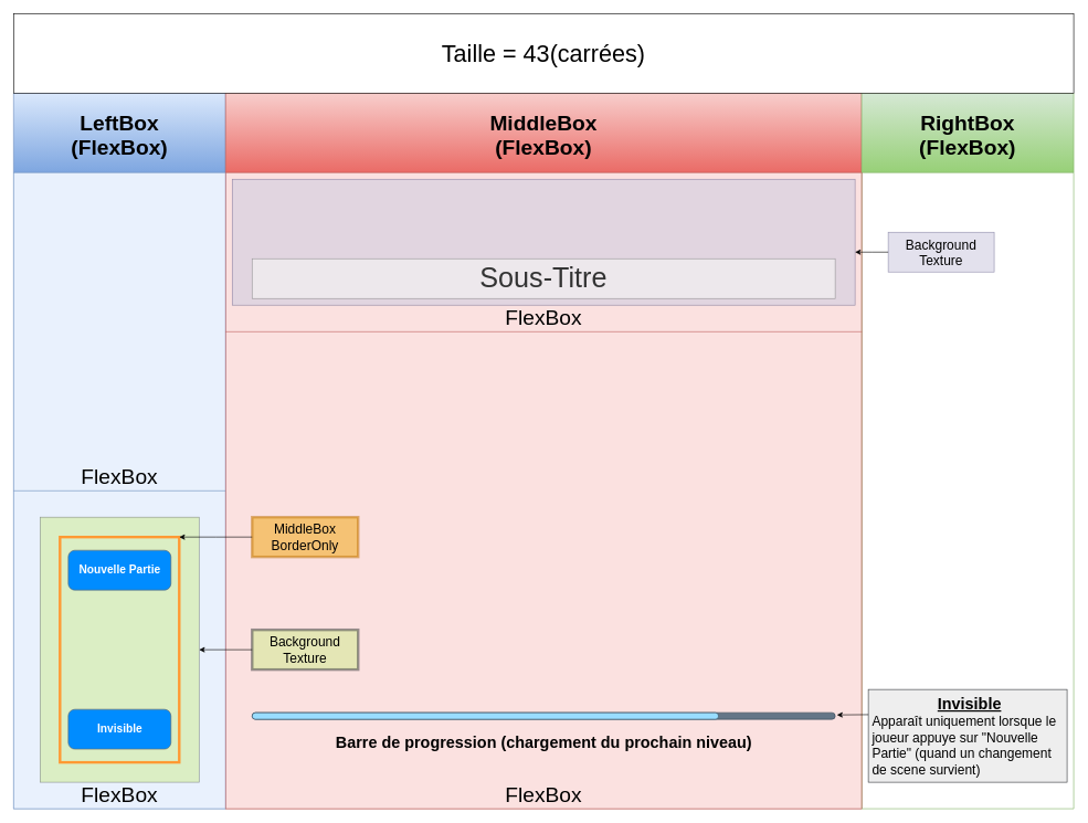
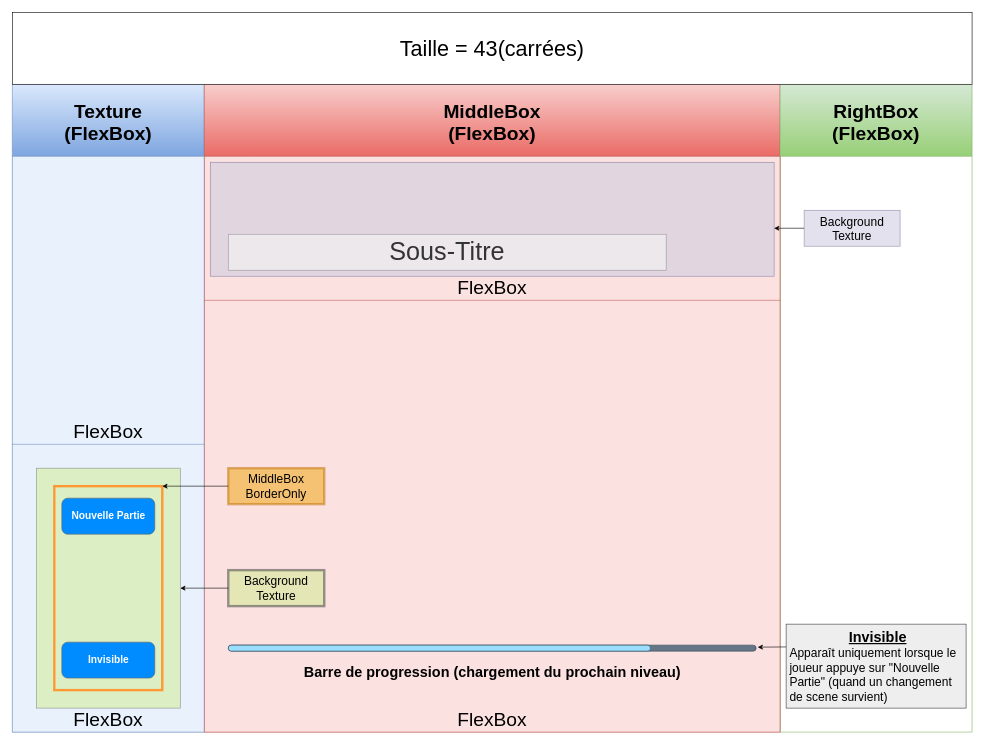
  <mxCell id="0" />
  <mxCell id="1" value="Frame" style="locked=1;" parent="0" />
- <mxCell id="2" value="LeftBox&#10;(FlexBox)" style="swimlane;startSize=120;fontSize=32;fillColor=#dae8fc;strokeColor=#6c8ebf;gradientColor=#7ea6e0;" parent="1" vertex="1"><mxGeometry y="140" width="320" height="1080" as="geometry" x="20" /></mxCell>
+ <mxCell id="2" value="Texture&#10;(FlexBox)" style="swimlane;startSize=120;fontSize=32;fillColor=#dae8fc;strokeColor=#6c8ebf;gradientColor=#7ea6e0;" parent="1" vertex="1"><mxGeometry y="140" width="320" height="1080" as="geometry" x="20" /></mxCell>
  <mxCell id="3" value="MiddleBox&#10;(FlexBox)" style="swimlane;startSize=120;fontSize=32;fillColor=#f8cecc;strokeColor=#b85450;gradientColor=#ea6b66;" parent="1" vertex="1"><mxGeometry x="340" y="140" width="960" height="1080" as="geometry" /></mxCell>
  <mxCell id="4" value="RightBox&#10;(FlexBox)" style="swimlane;startSize=120;fontSize=32;fillColor=#d5e8d4;gradientColor=#97d077;strokeColor=#82b366;" parent="1" vertex="1"><mxGeometry x="1300" y="140" width="320" height="1080" as="geometry" /></mxCell>
  <mxCell id="5" value="Taille = 43(carrées)" style="rounded=0;whiteSpace=wrap;html=1;fontSize=36;" parent="1" vertex="1"><mxGeometry width="1600" height="120" as="geometry" x="20" y="20" /></mxCell>
  <mxCell id="6" value="SubFrames" style="locked=1;" parent="0" />
  <mxCell id="7" value="FlexBox" style="rounded=0;whiteSpace=wrap;html=1;fontSize=32;fillColor=#dae8fc;strokeColor=#6c8ebf;verticalAlign=bottom;opacity=60;" parent="6" vertex="1"><mxGeometry y="740" width="320" height="480" as="geometry" x="20" /></mxCell>
  <mxCell id="8" value="FlexBox" style="rounded=0;whiteSpace=wrap;html=1;fontSize=32;fillColor=#dae8fc;strokeColor=#6c8ebf;verticalAlign=bottom;opacity=60;" parent="6" vertex="1"><mxGeometry y="260" width="320" height="480" as="geometry" x="20" /></mxCell>
  <mxCell id="9" value="FlexBox" style="rounded=0;whiteSpace=wrap;html=1;fontSize=32;fillColor=#f8cecc;strokeColor=#b85450;verticalAlign=bottom;opacity=60;" vertex="1" parent="6"><mxGeometry x="340" y="260" width="960" height="240" as="geometry" /></mxCell>
  <mxCell id="10" value="FlexBox" style="rounded=0;whiteSpace=wrap;fontSize=32;fillColor=#f8cecc;strokeColor=#b85450;verticalAlign=bottom;html=1;opacity=60;" vertex="1" parent="6"><mxGeometry x="340" y="500" width="960" height="720" as="geometry" /></mxCell>
  <mxCell id="11" style="" parent="0" />
  <mxCell id="12" value="" style="rounded=0;whiteSpace=wrap;fontSize=20;fillColor=#cdeb8b;strokeColor=#36393d;verticalAlign=bottom;horizontal=1;fontStyle=0;fontFamily=Helvetica;opacity=50;" parent="11" vertex="1"><mxGeometry x="60" y="780" width="240" height="400" as="geometry" /></mxCell>
  <mxCell id="13" value="" style="rounded=0;whiteSpace=wrap;html=1;fontSize=42;strokeColor=#56517e;opacity=60;fillColor=#d0cee2;" vertex="1" parent="11"><mxGeometry x="350" y="270" width="940" height="190" as="geometry" /></mxCell>
  <mxCell id="14" value="Background2" style="" parent="0" />
  <mxCell id="15" value="" style="rounded=0;whiteSpace=wrap;html=1;fontSize=20;fillColor=none;strokeColor=#FF9933;verticalAlign=bottom;strokeWidth=4;fontFamily=Helvetica;" parent="14" vertex="1"><mxGeometry x="90" y="810" width="180" height="340" as="geometry" /></mxCell>
  <mxCell id="16" value="Containers" style="" parent="0" />
- <mxCell id="17" value="Sous-Titre" style="rounded=0;whiteSpace=wrap;html=1;fontSize=42;fontColor=#333333;strokeColor=#666666;opacity=60;fillColor=#f5f5f5;" vertex="1" parent="16"><mxGeometry x="380" y="390" width="880" height="60" as="geometry" /></mxCell>
+ <mxCell id="17" value="Sous-Titre" style="rounded=0;whiteSpace=wrap;html=1;fontSize=42;fontColor=#333333;strokeColor=#666666;opacity=60;fillColor=#f5f5f5;" vertex="1" parent="16"><mxGeometry x="380" y="390" width="730" height="60" as="geometry" /></mxCell>
  <mxCell id="18" value="Buttons" style="" parent="0" />
  <mxCell id="19" value="(Bouton)&lt;br&gt;Quitter" style="strokeWidth=1;shadow=0;dashed=0;align=center;html=1;shape=mxgraph.mockup.buttons.button;strokeColor=#82b366;mainText=;buttonStyle=round;fontSize=17;fontStyle=1;fillColor=#d5e8d4;whiteSpace=wrap;" parent="18" vertex="1"><mxGeometry x="110" y="1080" width="140" height="40" as="geometry" /></mxCell>
  <mxCell id="20" value="(Bouton)&lt;br&gt;Nouvelle Partie" style="strokeWidth=1;shadow=0;dashed=0;align=center;html=1;shape=mxgraph.mockup.buttons.button;strokeColor=#82b366;mainText=;buttonStyle=round;fontSize=17;fontStyle=1;fillColor=#d5e8d4;whiteSpace=wrap;" parent="18" vertex="1"><mxGeometry x="110" y="840" width="140" height="40" as="geometry" /></mxCell>
  <mxCell id="21" value="Nouvelle Partie" style="strokeWidth=1;shadow=0;dashed=0;align=center;html=1;shape=mxgraph.mockup.buttons.button;strokeColor=#666666;fontColor=#ffffff;mainText=;buttonStyle=round;fontSize=17;fontStyle=1;fillColor=#008cff;whiteSpace=wrap;" vertex="1" parent="18"><mxGeometry x="102.5" y="830" width="155" height="60" as="geometry" /></mxCell>
  <mxCell id="22" value="Invisible" style="strokeWidth=1;shadow=0;dashed=0;align=center;html=1;shape=mxgraph.mockup.buttons.button;strokeColor=#666666;fontColor=#ffffff;mainText=;buttonStyle=round;fontSize=17;fontStyle=1;fillColor=#008cff;whiteSpace=wrap;" vertex="1" parent="18"><mxGeometry x="102.5" y="1070" width="155" height="60" as="geometry" /></mxCell>
  <mxCell id="23" value="Barre de progression (chargement du prochain niveau)" style="verticalLabelPosition=bottom;shadow=0;dashed=0;align=center;html=1;verticalAlign=top;strokeWidth=1;shape=mxgraph.mockup.misc.progressBar;fillColor=#647687;strokeColor=#314354;fillColor2=#99ddff;barPos=80;fontColor=#000000;fontSize=24;fontStyle=1" vertex="1" parent="18"><mxGeometry x="380" y="1060" width="880" height="40" as="geometry" /></mxCell>
  <mxCell id="24" value="Comment" style="" parent="0" />
  <mxCell id="25" value="Background&lt;br&gt;Texture" style="whiteSpace=wrap;html=1;align=center;verticalAlign=middle;treeFolding=1;treeMoving=1;newEdgeStyle={&quot;edgeStyle&quot;:&quot;elbowEdgeStyle&quot;,&quot;startArrow&quot;:&quot;none&quot;,&quot;endArrow&quot;:&quot;none&quot;};rounded=0;fontFamily=Helvetica;fontSize=20;strokeWidth=4;fillColor=#cdeb8b;opacity=50;strokeColor=#36393d;" vertex="1" parent="24"><mxGeometry x="380" y="950" width="160" height="60" as="geometry" /></mxCell>
  <mxCell id="26" value="" style="edgeStyle=elbowEdgeStyle;elbow=vertical;startArrow=classic;endArrow=none;rounded=0;fontFamily=Helvetica;fontSize=20;exitX=1;exitY=0.5;exitDx=0;exitDy=0;startFill=1;" edge="1" parent="24" target="25"><mxGeometry relative="1" as="geometry"><mxPoint x="300" y="980" as="sourcePoint" /></mxGeometry></mxCell>
  <mxCell id="27" value="MiddleBox&lt;br&gt;BorderOnly" style="whiteSpace=wrap;html=1;align=center;verticalAlign=middle;treeFolding=1;treeMoving=1;newEdgeStyle={&quot;edgeStyle&quot;:&quot;elbowEdgeStyle&quot;,&quot;startArrow&quot;:&quot;none&quot;,&quot;endArrow&quot;:&quot;none&quot;};rounded=0;fontFamily=Helvetica;fontSize=20;strokeWidth=4;fillColor=#f0a30a;opacity=50;strokeColor=#BD7000;fontColor=#000000;" vertex="1" parent="24"><mxGeometry x="380" y="780" width="160" height="60" as="geometry" /></mxCell>
  <mxCell id="28" value="" style="edgeStyle=elbowEdgeStyle;elbow=vertical;startArrow=classic;endArrow=none;rounded=0;fontFamily=Helvetica;fontSize=20;exitX=1;exitY=0;exitDx=0;exitDy=0;startFill=1;" edge="1" parent="24" target="27"><mxGeometry relative="1" as="geometry"><mxPoint x="270" y="810" as="sourcePoint" /></mxGeometry></mxCell>
  <mxCell id="29" value="&lt;div style=&quot;text-align: center&quot;&gt;&lt;b&gt;&lt;font style=&quot;font-size: 24px&quot;&gt;&lt;u&gt;Invisible&lt;/u&gt;&lt;/font&gt;&lt;/b&gt;&lt;/div&gt;Apparaît uniquement lorsque le joueur appuye sur &quot;Nouvelle Partie&quot; (quand un changement de scene survient)" style="whiteSpace=wrap;html=1;align=left;verticalAlign=middle;treeFolding=1;treeMoving=1;newEdgeStyle={&quot;edgeStyle&quot;:&quot;elbowEdgeStyle&quot;,&quot;startArrow&quot;:&quot;none&quot;,&quot;endArrow&quot;:&quot;none&quot;};fontSize=20;strokeColor=#36393d;fillColor=#eeeeee;spacingLeft=4;" vertex="1" parent="24"><mxGeometry x="1310" y="1040" width="300" height="140" as="geometry" /></mxCell>
  <mxCell id="30" value="" style="edgeStyle=elbowEdgeStyle;elbow=vertical;startArrow=classic;endArrow=none;rounded=0;fontSize=20;fontColor=#000000;exitX=1.003;exitY=0.46;exitDx=0;exitDy=0;exitPerimeter=0;startFill=1;" edge="1" target="29" parent="24" source="23"><mxGeometry relative="1" as="geometry"><mxPoint x="1250" y="1250.24" as="sourcePoint" /><Array as="points"><mxPoint x="1310" y="1078" /><mxPoint x="1310" y="1078" /><mxPoint x="1320" y="1060" /></Array></mxGeometry></mxCell>
  <mxCell id="31" value="Background&lt;br style=&quot;font-size: 20px;&quot;&gt;Texture" style="whiteSpace=wrap;html=1;align=center;verticalAlign=middle;treeFolding=1;treeMoving=1;newEdgeStyle={&quot;edgeStyle&quot;:&quot;elbowEdgeStyle&quot;,&quot;startArrow&quot;:&quot;none&quot;,&quot;endArrow&quot;:&quot;none&quot;};fontSize=20;strokeColor=#56517e;opacity=60;fillColor=#d0cee2;" vertex="1" parent="24"><mxGeometry x="1340" y="350" width="160" height="60" as="geometry" /></mxCell>
  <mxCell id="32" value="" style="edgeStyle=elbowEdgeStyle;elbow=vertical;startArrow=classic;endArrow=none;rounded=0;fontSize=42;fontColor=#000000;startFill=1;" edge="1" target="31" parent="24" source="13"><mxGeometry relative="1" as="geometry"><mxPoint x="1390" y="340" as="sourcePoint" /></mxGeometry></mxCell>
